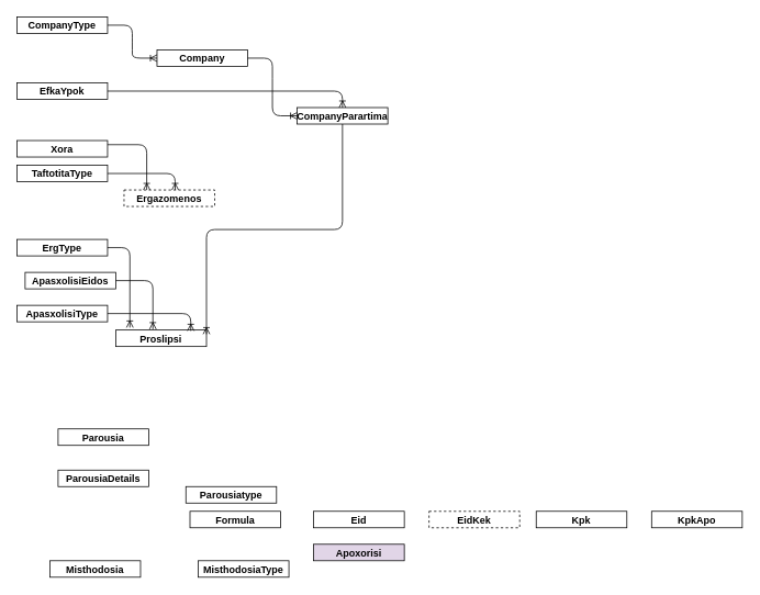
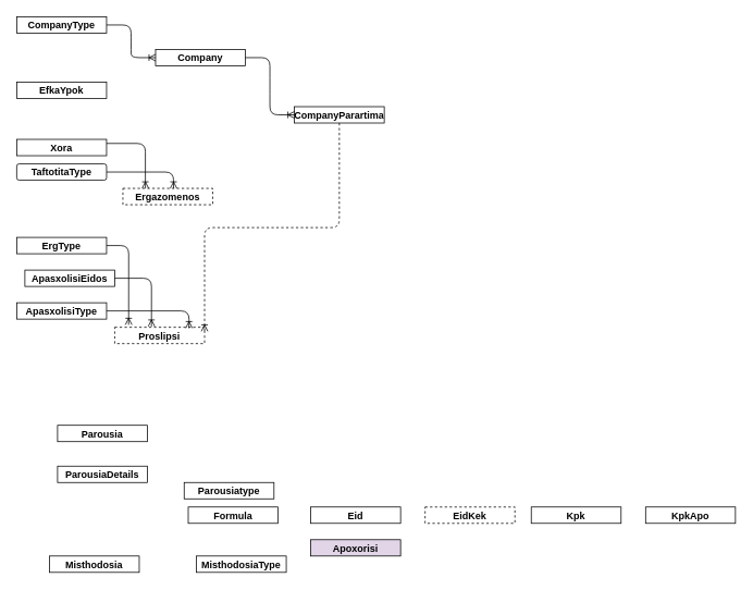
  <mxCell id="0" />
  <mxCell id="1" parent="0" />
  <mxCell id="2" value="&lt;p style=&quot;margin: 0px ; margin-top: 4px ; text-align: center&quot;&gt;&lt;b&gt;CompanyType&lt;/b&gt;&lt;/p&gt;" style="verticalAlign=top;align=left;overflow=fill;fontSize=12;fontFamily=Helvetica;html=1;" vertex="1" parent="1"><mxGeometry x="20" y="20" width="110" height="20" as="geometry" /></mxCell>
  <mxCell id="3" value="&lt;p style=&quot;margin: 0px ; margin-top: 4px ; text-align: center&quot;&gt;&lt;b&gt;Company&lt;/b&gt;&lt;/p&gt;" style="verticalAlign=top;align=left;overflow=fill;fontSize=12;fontFamily=Helvetica;html=1;" vertex="1" parent="1"><mxGeometry x="190" y="60" width="110" height="20" as="geometry" /></mxCell>
  <mxCell id="4" value="&lt;p style=&quot;margin: 0px ; margin-top: 4px ; text-align: center&quot;&gt;&lt;b&gt;CompanyParartima&lt;/b&gt;&lt;/p&gt;" style="verticalAlign=top;align=left;overflow=fill;fontSize=12;fontFamily=Helvetica;html=1;" vertex="1" parent="1"><mxGeometry x="360" y="130" width="110" height="20" as="geometry" /></mxCell>
  <mxCell id="5" style="edgeStyle=orthogonalEdgeStyle;rounded=0;orthogonalLoop=1;jettySize=auto;html=1;exitX=0.5;exitY=1;exitDx=0;exitDy=0;" edge="1" parent="1" source="3" target="3"><mxGeometry relative="1" as="geometry" /></mxCell>
  <mxCell id="6" value="&lt;p style=&quot;margin: 0px ; margin-top: 4px ; text-align: center&quot;&gt;&lt;b&gt;EfkaYpok&lt;/b&gt;&lt;/p&gt;" style="verticalAlign=top;align=left;overflow=fill;fontSize=12;fontFamily=Helvetica;html=1;" vertex="1" parent="1"><mxGeometry x="20" y="100" width="110" height="20" as="geometry" /></mxCell>
  <mxCell id="7" value="&lt;p style=&quot;margin: 0px ; margin-top: 4px ; text-align: center&quot;&gt;&lt;b&gt;Xora&lt;/b&gt;&lt;br&gt;&lt;/p&gt;" style="verticalAlign=top;align=left;overflow=fill;fontSize=12;fontFamily=Helvetica;html=1;" vertex="1" parent="1"><mxGeometry x="20" y="170" width="110" height="20" as="geometry" /></mxCell>
  <mxCell id="8" value="&lt;p style=&quot;margin: 0px ; margin-top: 4px ; text-align: center&quot;&gt;&lt;b&gt;Ergazomenos&lt;/b&gt;&lt;br&gt;&lt;/p&gt;" style="verticalAlign=top;align=left;overflow=fill;fontSize=12;fontFamily=Helvetica;html=1;dashed=1;" vertex="1" parent="1"><mxGeometry x="150" y="230" width="110" height="20" as="geometry" /></mxCell>
- <mxCell id="9" value="&lt;p style=&quot;margin: 0px ; margin-top: 4px ; text-align: center&quot;&gt;&lt;b&gt;Proslipsi&lt;/b&gt;&lt;br&gt;&lt;/p&gt;" style="verticalAlign=top;align=left;overflow=fill;fontSize=12;fontFamily=Helvetica;html=1;" vertex="1" parent="1"><mxGeometry x="140" y="400" width="110" height="20" as="geometry" /></mxCell>
+ <mxCell id="9" value="&lt;p style=&quot;margin: 0px ; margin-top: 4px ; text-align: center&quot;&gt;&lt;b&gt;Proslipsi&lt;/b&gt;&lt;br&gt;&lt;/p&gt;" style="verticalAlign=top;align=left;overflow=fill;fontSize=12;fontFamily=Helvetica;html=1;dashed=1;" vertex="1" parent="1"><mxGeometry x="140" y="400" width="110" height="20" as="geometry" /></mxCell>
  <mxCell id="10" value="&lt;p style=&quot;margin: 0px ; margin-top: 4px ; text-align: center&quot;&gt;&lt;b&gt;ErgType&lt;/b&gt;&lt;br&gt;&lt;/p&gt;" style="verticalAlign=top;align=left;overflow=fill;fontSize=12;fontFamily=Helvetica;html=1;" vertex="1" parent="1"><mxGeometry x="20" y="290" width="110" height="20" as="geometry" /></mxCell>
  <mxCell id="11" value="&lt;p style=&quot;margin: 0px ; margin-top: 4px ; text-align: center&quot;&gt;&lt;b&gt;Apoxorisi&lt;/b&gt;&lt;br&gt;&lt;/p&gt;" style="verticalAlign=top;align=left;overflow=fill;fontSize=12;fontFamily=Helvetica;html=1;fillColor=#e1d5e7;" vertex="1" parent="1"><mxGeometry x="380" y="660" width="110" height="20" as="geometry" /></mxCell>
  <mxCell id="12" value="&lt;p style=&quot;margin: 0px ; margin-top: 4px ; text-align: center&quot;&gt;&lt;b&gt;ApasxolisiEidos&lt;/b&gt;&lt;br&gt;&lt;/p&gt;" style="verticalAlign=top;align=left;overflow=fill;fontSize=12;fontFamily=Helvetica;html=1;" vertex="1" parent="1"><mxGeometry x="30" y="330" width="110" height="20" as="geometry" /></mxCell>
  <mxCell id="13" value="&lt;p style=&quot;margin: 0px ; margin-top: 4px ; text-align: center&quot;&gt;&lt;b&gt;ApasxolisiType&lt;/b&gt;&lt;br&gt;&lt;/p&gt;" style="verticalAlign=top;align=left;overflow=fill;fontSize=12;fontFamily=Helvetica;html=1;" vertex="1" parent="1"><mxGeometry x="20" y="370" width="110" height="20" as="geometry" /></mxCell>
  <mxCell id="14" value="&lt;p style=&quot;margin: 0px ; margin-top: 4px ; text-align: center&quot;&gt;&lt;b&gt;Eid&lt;/b&gt;&lt;br&gt;&lt;/p&gt;" style="verticalAlign=top;align=left;overflow=fill;fontSize=12;fontFamily=Helvetica;html=1;" vertex="1" parent="1"><mxGeometry x="380" y="620" width="110" height="20" as="geometry" /></mxCell>
  <mxCell id="15" value="&lt;p style=&quot;margin: 0px ; margin-top: 4px ; text-align: center&quot;&gt;&lt;b&gt;EidKek&lt;/b&gt;&lt;br&gt;&lt;/p&gt;" style="verticalAlign=top;align=left;overflow=fill;fontSize=12;fontFamily=Helvetica;html=1;dashed=1;" vertex="1" parent="1"><mxGeometry x="520" y="620" width="110" height="20" as="geometry" /></mxCell>
  <mxCell id="16" value="&lt;p style=&quot;margin: 0px ; margin-top: 4px ; text-align: center&quot;&gt;&lt;b&gt;Kpk&lt;/b&gt;&lt;br&gt;&lt;/p&gt;" style="verticalAlign=top;align=left;overflow=fill;fontSize=12;fontFamily=Helvetica;html=1;" vertex="1" parent="1"><mxGeometry x="650" y="620" width="110" height="20" as="geometry" /></mxCell>
  <mxCell id="17" value="&lt;p style=&quot;margin: 0px ; margin-top: 4px ; text-align: center&quot;&gt;&lt;b&gt;KpkApo&lt;/b&gt;&lt;br&gt;&lt;/p&gt;" style="verticalAlign=top;align=left;overflow=fill;fontSize=12;fontFamily=Helvetica;html=1;" vertex="1" parent="1"><mxGeometry x="790" y="620" width="110" height="20" as="geometry" /></mxCell>
  <mxCell id="18" value="&lt;p style=&quot;margin: 0px ; margin-top: 4px ; text-align: center&quot;&gt;&lt;b&gt;Parousia&lt;/b&gt;&lt;br&gt;&lt;/p&gt;" style="verticalAlign=top;align=left;overflow=fill;fontSize=12;fontFamily=Helvetica;html=1;" vertex="1" parent="1"><mxGeometry x="70" y="520" width="110" height="20" as="geometry" /></mxCell>
  <mxCell id="19" value="&lt;p style=&quot;margin: 0px ; margin-top: 4px ; text-align: center&quot;&gt;&lt;b&gt;ParousiaDetails&lt;/b&gt;&lt;br&gt;&lt;/p&gt;" style="verticalAlign=top;align=left;overflow=fill;fontSize=12;fontFamily=Helvetica;html=1;" vertex="1" parent="1"><mxGeometry x="70" y="570" width="110" height="20" as="geometry" /></mxCell>
  <mxCell id="20" value="&lt;p style=&quot;margin: 0px ; margin-top: 4px ; text-align: center&quot;&gt;&lt;b&gt;Parousiatype&lt;/b&gt;&lt;br&gt;&lt;/p&gt;" style="verticalAlign=top;align=left;overflow=fill;fontSize=12;fontFamily=Helvetica;html=1;" vertex="1" parent="1"><mxGeometry x="225" y="590" width="110" height="20" as="geometry" /></mxCell>
  <mxCell id="21" value="&lt;p style=&quot;margin: 0px ; margin-top: 4px ; text-align: center&quot;&gt;&lt;b&gt;Formula&lt;/b&gt;&lt;br&gt;&lt;/p&gt;" style="verticalAlign=top;align=left;overflow=fill;fontSize=12;fontFamily=Helvetica;html=1;" vertex="1" parent="1"><mxGeometry x="230" y="620" width="110" height="20" as="geometry" /></mxCell>
  <mxCell id="22" value="&lt;p style=&quot;margin: 0px ; margin-top: 4px ; text-align: center&quot;&gt;&lt;b&gt;Misthodosia&lt;/b&gt;&lt;br&gt;&lt;/p&gt;" style="verticalAlign=top;align=left;overflow=fill;fontSize=12;fontFamily=Helvetica;html=1;" vertex="1" parent="1"><mxGeometry x="60" y="680" width="110" height="20" as="geometry" /></mxCell>
  <mxCell id="23" value="&lt;p style=&quot;margin: 0px ; margin-top: 4px ; text-align: center&quot;&gt;&lt;b&gt;MisthodosiaType&lt;/b&gt;&lt;br&gt;&lt;/p&gt;" style="verticalAlign=top;align=left;overflow=fill;fontSize=12;fontFamily=Helvetica;html=1;" vertex="1" parent="1"><mxGeometry x="240" y="680" width="110" height="20" as="geometry" /></mxCell>
  <mxCell id="24" value="" style="edgeStyle=entityRelationEdgeStyle;fontSize=12;html=1;endArrow=ERoneToMany;exitX=1;exitY=0.5;exitDx=0;exitDy=0;entryX=0;entryY=0.5;entryDx=0;entryDy=0;" edge="1" parent="1" source="2" target="3"><mxGeometry width="100" height="100" relative="1" as="geometry"><mxPoint x="380" y="450" as="sourcePoint" /><mxPoint x="480" y="350" as="targetPoint" /></mxGeometry></mxCell>
  <mxCell id="25" value="" style="edgeStyle=entityRelationEdgeStyle;fontSize=12;html=1;endArrow=ERoneToMany;exitX=1;exitY=0.5;exitDx=0;exitDy=0;entryX=0;entryY=0.5;entryDx=0;entryDy=0;" edge="1" parent="1" source="3" target="4"><mxGeometry width="100" height="100" relative="1" as="geometry"><mxPoint x="380" y="450" as="sourcePoint" /><mxPoint x="480" y="350" as="targetPoint" /></mxGeometry></mxCell>
- <mxCell id="26" value="" style="edgeStyle=orthogonalEdgeStyle;fontSize=12;html=1;endArrow=ERoneToMany;exitX=1;exitY=0.5;exitDx=0;exitDy=0;entryX=0.5;entryY=0;entryDx=0;entryDy=0;" edge="1" parent="1" source="6" target="4"><mxGeometry width="100" height="100" relative="1" as="geometry"><mxPoint x="380" y="450" as="sourcePoint" /><mxPoint x="390" y="110" as="targetPoint" /></mxGeometry></mxCell>
  <mxCell id="27" style="edgeStyle=orthogonalEdgeStyle;rounded=0;orthogonalLoop=1;jettySize=auto;html=1;exitX=0.5;exitY=1;exitDx=0;exitDy=0;" edge="1" parent="1" source="8" target="8"><mxGeometry relative="1" as="geometry" /></mxCell>
- <mxCell id="28" value="&lt;p style=&quot;margin: 0px ; margin-top: 4px ; text-align: center&quot;&gt;&lt;b&gt;TaftotitaType&lt;/b&gt;&lt;br&gt;&lt;/p&gt;" style="verticalAlign=top;align=left;overflow=fill;fontSize=12;fontFamily=Helvetica;html=1;" vertex="1" parent="1"><mxGeometry x="20" y="200" width="110" height="20" as="geometry" /></mxCell>
+ <mxCell id="28" value="&lt;p style=&quot;margin: 0px ; margin-top: 4px ; text-align: center&quot;&gt;&lt;b&gt;TaftotitaType&lt;/b&gt;&lt;br&gt;&lt;/p&gt;" style="verticalAlign=top;align=left;overflow=fill;fontSize=12;fontFamily=Helvetica;html=1;rounded=1;" vertex="1" parent="1"><mxGeometry x="20" y="200" width="110" height="20" as="geometry" /></mxCell>
  <mxCell id="29" value="" style="edgeStyle=orthogonalEdgeStyle;fontSize=12;html=1;endArrow=ERoneToMany;exitX=1;exitY=0.25;exitDx=0;exitDy=0;entryX=0.25;entryY=0;entryDx=0;entryDy=0;" edge="1" parent="1" source="7" target="8"><mxGeometry width="100" height="100" relative="1" as="geometry"><mxPoint x="380" y="450" as="sourcePoint" /><mxPoint x="480" y="350" as="targetPoint" /></mxGeometry></mxCell>
  <mxCell id="30" value="" style="edgeStyle=orthogonalEdgeStyle;fontSize=12;html=1;endArrow=ERoneToMany;exitX=1;exitY=0.5;exitDx=0;exitDy=0;entryX=0.564;entryY=0;entryDx=0;entryDy=0;entryPerimeter=0;" edge="1" parent="1" source="28" target="8"><mxGeometry width="100" height="100" relative="1" as="geometry"><mxPoint x="140" y="225" as="sourcePoint" /><mxPoint x="257.5" y="260" as="targetPoint" /></mxGeometry></mxCell>
  <mxCell id="31" value="" style="edgeStyle=orthogonalEdgeStyle;fontSize=12;html=1;endArrow=ERoneToMany;entryX=0.155;entryY=-0.15;entryDx=0;entryDy=0;exitX=1;exitY=0.5;exitDx=0;exitDy=0;entryPerimeter=0;" edge="1" parent="1" source="10" target="9"><mxGeometry width="100" height="100" relative="1" as="geometry"><mxPoint x="310" y="280" as="sourcePoint" /><mxPoint x="187.5" y="240" as="targetPoint" /></mxGeometry></mxCell>
  <mxCell id="32" value="" style="edgeStyle=orthogonalEdgeStyle;fontSize=12;html=1;endArrow=ERoneToMany;exitX=1;exitY=0.5;exitDx=0;exitDy=0;entryX=0.409;entryY=-0.05;entryDx=0;entryDy=0;entryPerimeter=0;" edge="1" parent="1" source="12" target="9"><mxGeometry width="100" height="100" relative="1" as="geometry"><mxPoint x="140" y="310" as="sourcePoint" /><mxPoint x="177" y="430" as="targetPoint" /></mxGeometry></mxCell>
  <mxCell id="33" value="" style="edgeStyle=orthogonalEdgeStyle;fontSize=12;html=1;endArrow=ERoneToMany;exitX=1;exitY=0.5;exitDx=0;exitDy=0;entryX=0.827;entryY=0.05;entryDx=0;entryDy=0;entryPerimeter=0;" edge="1" parent="1" source="13" target="9"><mxGeometry width="100" height="100" relative="1" as="geometry"><mxPoint x="140" y="350" as="sourcePoint" /><mxPoint x="194.99" y="429" as="targetPoint" /></mxGeometry></mxCell>
- <mxCell id="34" value="" style="fontSize=12;html=1;endArrow=ERoneToMany;entryX=1;entryY=0.25;entryDx=0;entryDy=0;edgeStyle=elbowEdgeStyle;elbow=vertical;exitX=0.5;exitY=1;exitDx=0;exitDy=0;" edge="1" parent="1" source="4" target="9"><mxGeometry width="100" height="100" relative="1" as="geometry"><mxPoint x="410" y="210" as="sourcePoint" /><mxPoint x="480" y="350" as="targetPoint" /></mxGeometry></mxCell>
+ <mxCell id="34" value="" style="fontSize=12;html=1;endArrow=ERoneToMany;entryX=1;entryY=0.25;entryDx=0;entryDy=0;edgeStyle=elbowEdgeStyle;elbow=vertical;exitX=0.5;exitY=1;exitDx=0;exitDy=0;dashed=1;" edge="1" parent="1" source="4" target="9"><mxGeometry width="100" height="100" relative="1" as="geometry"><mxPoint x="410" y="210" as="sourcePoint" /><mxPoint x="480" y="350" as="targetPoint" /></mxGeometry></mxCell>
